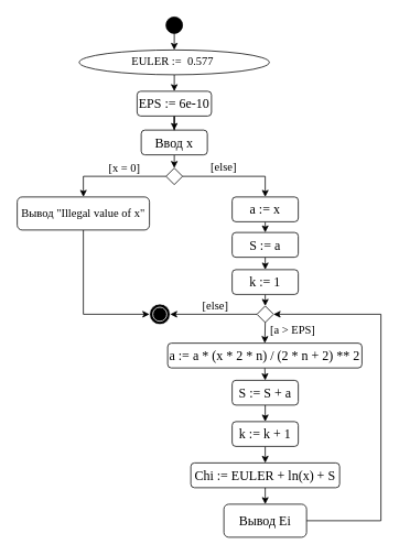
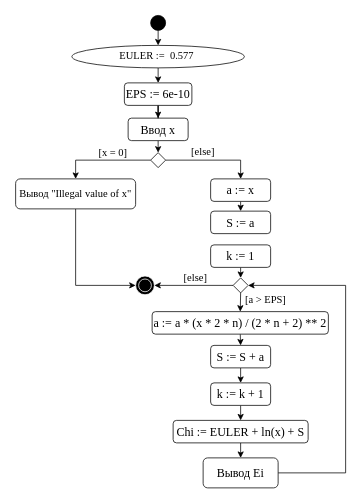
  <mxCell id="0" />
  <mxCell id="1" parent="0" />
  <mxCell id="2" style="edgeStyle=orthogonalEdgeStyle;rounded=0;orthogonalLoop=1;jettySize=auto;html=1;exitX=0.5;exitY=1;exitDx=0;exitDy=0;entryX=0.5;entryY=0;entryDx=0;entryDy=0;" edge="1" parent="1" source="3" target="5"><mxGeometry relative="1" as="geometry" /></mxCell>
  <mxCell id="3" value="" style="ellipse;whiteSpace=wrap;html=1;aspect=fixed;fillColor=#000000;" vertex="1" parent="1"><mxGeometry x="200" y="20" width="20" height="20" as="geometry" /></mxCell>
  <mxCell id="4" style="edgeStyle=orthogonalEdgeStyle;rounded=0;orthogonalLoop=1;jettySize=auto;html=1;exitX=0.5;exitY=1;exitDx=0;exitDy=0;entryX=0.5;entryY=0;entryDx=0;entryDy=0;" edge="1" parent="1" source="5" target="10"><mxGeometry relative="1" as="geometry" /></mxCell>
  <mxCell id="5" value="&lt;font style=&quot;font-size: 14px;&quot; face=&quot;Times New Roman&quot;&gt;&lt;span style=&quot;&quot;&gt;EULER :=&amp;nbsp;&lt;/span&gt; 0.577&amp;nbsp;&lt;/font&gt;" style="ellipse;whiteSpace=wrap;html=1;" vertex="1" parent="1"><mxGeometry x="95" y="60" width="230" height="30" as="geometry" /></mxCell>
  <mxCell id="6" style="edgeStyle=orthogonalEdgeStyle;rounded=0;orthogonalLoop=1;jettySize=auto;html=1;exitX=0;exitY=0.5;exitDx=0;exitDy=0;entryX=0.5;entryY=0;entryDx=0;entryDy=0;" edge="1" parent="1" source="8" target="14"><mxGeometry relative="1" as="geometry" /></mxCell>
  <mxCell id="7" value="" style="edgeStyle=orthogonalEdgeStyle;rounded=0;orthogonalLoop=1;jettySize=auto;html=1;" edge="1" parent="1" source="8" target="16"><mxGeometry relative="1" as="geometry" /></mxCell>
  <mxCell id="8" value="" style="rhombus;whiteSpace=wrap;html=1;" vertex="1" parent="1"><mxGeometry x="200" y="203" width="20" height="20" as="geometry" /></mxCell>
  <mxCell id="9" style="edgeStyle=orthogonalEdgeStyle;rounded=0;orthogonalLoop=1;jettySize=auto;html=1;exitX=0.5;exitY=1;exitDx=0;exitDy=0;" edge="1" parent="1" source="10" target="12"><mxGeometry relative="1" as="geometry" /></mxCell>
  <mxCell id="10" value="&lt;font face=&quot;Times New Roman&quot;&gt;&lt;span style=&quot;font-size: 16px;&quot;&gt;EPS := 6e-10&lt;/span&gt;&lt;/font&gt;" style="rounded=1;whiteSpace=wrap;html=1;" vertex="1" parent="1"><mxGeometry x="165" y="110" width="90" height="30" as="geometry" /></mxCell>
  <mxCell id="11" style="edgeStyle=orthogonalEdgeStyle;rounded=0;orthogonalLoop=1;jettySize=auto;html=1;exitX=0.5;exitY=1;exitDx=0;exitDy=0;entryX=0.5;entryY=0;entryDx=0;entryDy=0;" edge="1" parent="1" source="12" target="8"><mxGeometry relative="1" as="geometry" /></mxCell>
  <mxCell id="12" value="&lt;font style=&quot;font-size: 16px;&quot; face=&quot;Times New Roman&quot;&gt;Ввод x&lt;/font&gt;" style="rounded=1;whiteSpace=wrap;html=1;" vertex="1" parent="1"><mxGeometry x="170" y="157" width="80" height="30" as="geometry" /></mxCell>
  <mxCell id="13" style="edgeStyle=orthogonalEdgeStyle;rounded=0;orthogonalLoop=1;jettySize=auto;html=1;exitX=0.5;exitY=1;exitDx=0;exitDy=0;entryX=0.5;entryY=1;entryDx=0;entryDy=0;" edge="1" parent="1" source="14" target="33"><mxGeometry relative="1" as="geometry" /></mxCell>
  <mxCell id="14" value="&lt;font style=&quot;font-size: 14px;&quot; face=&quot;Times New Roman&quot;&gt;&lt;font style=&quot;font-size: 14px;&quot;&gt;Вывод &quot;&lt;/font&gt;Illegal value of x&lt;font style=&quot;font-size: 14px;&quot;&gt;&quot;&lt;/font&gt;&lt;/font&gt;" style="rounded=1;whiteSpace=wrap;html=1;" vertex="1" parent="1"><mxGeometry x="20" y="238" width="160" height="40" as="geometry" /></mxCell>
  <mxCell id="15" style="edgeStyle=orthogonalEdgeStyle;rounded=0;orthogonalLoop=1;jettySize=auto;html=1;exitX=0.5;exitY=1;exitDx=0;exitDy=0;entryX=0.5;entryY=0;entryDx=0;entryDy=0;" edge="1" parent="1" source="16" target="18"><mxGeometry relative="1" as="geometry" /></mxCell>
  <mxCell id="16" value="&lt;font face=&quot;Times New Roman&quot;&gt;&lt;span style=&quot;font-size: 16px;&quot;&gt;a := x&lt;/span&gt;&lt;/font&gt;" style="rounded=1;whiteSpace=wrap;html=1;" vertex="1" parent="1"><mxGeometry x="280" y="238" width="80" height="30" as="geometry" /></mxCell>
- <mxCell id="17" style="edgeStyle=orthogonalEdgeStyle;rounded=0;orthogonalLoop=1;jettySize=auto;html=1;exitX=0.5;exitY=1;exitDx=0;exitDy=0;entryX=0.5;entryY=0;entryDx=0;entryDy=0;" edge="1" parent="1" source="18" target="20"><mxGeometry relative="1" as="geometry" /></mxCell>
  <mxCell id="18" value="&lt;font face=&quot;Times New Roman&quot;&gt;&lt;span style=&quot;font-size: 16px;&quot;&gt;S := a&lt;/span&gt;&lt;/font&gt;" style="rounded=1;whiteSpace=wrap;html=1;" vertex="1" parent="1"><mxGeometry x="280" y="281" width="80" height="30" as="geometry" /></mxCell>
  <mxCell id="19" style="edgeStyle=orthogonalEdgeStyle;rounded=0;orthogonalLoop=1;jettySize=auto;html=1;exitX=0.5;exitY=1;exitDx=0;exitDy=0;entryX=0.5;entryY=0;entryDx=0;entryDy=0;" edge="1" parent="1" source="20" target="22"><mxGeometry relative="1" as="geometry" /></mxCell>
  <mxCell id="20" value="&lt;font face=&quot;Times New Roman&quot;&gt;&lt;span style=&quot;font-size: 16px;&quot;&gt;k := 1&lt;/span&gt;&lt;/font&gt;" style="rounded=1;whiteSpace=wrap;html=1;" vertex="1" parent="1"><mxGeometry x="280" y="326" width="80" height="30" as="geometry" /></mxCell>
  <mxCell id="21" style="edgeStyle=orthogonalEdgeStyle;rounded=0;orthogonalLoop=1;jettySize=auto;html=1;exitX=0;exitY=0.5;exitDx=0;exitDy=0;entryX=0.5;entryY=0;entryDx=0;entryDy=0;" edge="1" parent="1" source="22" target="33"><mxGeometry relative="1" as="geometry" /></mxCell>
  <mxCell id="22" value="" style="rhombus;whiteSpace=wrap;html=1;" vertex="1" parent="1"><mxGeometry x="310" y="370" width="20" height="20" as="geometry" /></mxCell>
  <mxCell id="23" style="edgeStyle=orthogonalEdgeStyle;rounded=0;orthogonalLoop=1;jettySize=auto;html=1;exitX=0.5;exitY=1;exitDx=0;exitDy=0;entryX=0.5;entryY=0;entryDx=0;entryDy=0;" edge="1" parent="1" source="24" target="26"><mxGeometry relative="1" as="geometry" /></mxCell>
  <mxCell id="24" value="&lt;font face=&quot;Times New Roman&quot;&gt;&lt;span style=&quot;font-size: 16px;&quot;&gt;a := a * (x * 2 * n) / (2 * n + 2) ** 2&lt;/span&gt;&lt;/font&gt;" style="rounded=1;whiteSpace=wrap;html=1;" vertex="1" parent="1"><mxGeometry x="202" y="415" width="235" height="30" as="geometry" /></mxCell>
  <mxCell id="25" style="edgeStyle=orthogonalEdgeStyle;rounded=0;orthogonalLoop=1;jettySize=auto;html=1;exitX=0.5;exitY=1;exitDx=0;exitDy=0;entryX=0.5;entryY=0;entryDx=0;entryDy=0;" edge="1" parent="1" source="26" target="28"><mxGeometry relative="1" as="geometry" /></mxCell>
  <mxCell id="26" value="&lt;font face=&quot;Times New Roman&quot;&gt;&lt;span style=&quot;font-size: 16px;&quot;&gt;S := S + a&lt;/span&gt;&lt;/font&gt;" style="rounded=1;whiteSpace=wrap;html=1;" vertex="1" parent="1"><mxGeometry x="280" y="460" width="80" height="30" as="geometry" /></mxCell>
  <mxCell id="27" style="edgeStyle=orthogonalEdgeStyle;rounded=0;orthogonalLoop=1;jettySize=auto;html=1;exitX=0.5;exitY=1;exitDx=0;exitDy=0;entryX=0.5;entryY=0;entryDx=0;entryDy=0;" edge="1" parent="1" source="28" target="32"><mxGeometry relative="1" as="geometry" /></mxCell>
  <mxCell id="28" value="&lt;font face=&quot;Times New Roman&quot;&gt;&lt;span style=&quot;font-size: 16px;&quot;&gt;k := k + 1&lt;/span&gt;&lt;/font&gt;" style="rounded=1;whiteSpace=wrap;html=1;" vertex="1" parent="1"><mxGeometry x="280" y="510" width="80" height="30" as="geometry" /></mxCell>
  <mxCell id="29" style="edgeStyle=orthogonalEdgeStyle;rounded=0;orthogonalLoop=1;jettySize=auto;html=1;exitX=1;exitY=0.5;exitDx=0;exitDy=0;entryX=1;entryY=0.5;entryDx=0;entryDy=0;" edge="1" parent="1" source="30" target="22"><mxGeometry relative="1" as="geometry"><Array as="points"><mxPoint x="460" y="630" /><mxPoint x="460" y="380" /></Array></mxGeometry></mxCell>
  <mxCell id="30" value="&lt;font style=&quot;font-size: 16px;&quot; face=&quot;Times New Roman&quot;&gt;Вывод Ei&lt;/font&gt;" style="rounded=1;whiteSpace=wrap;html=1;" vertex="1" parent="1"><mxGeometry x="270" y="610" width="100" height="40" as="geometry" /></mxCell>
  <mxCell id="31" style="edgeStyle=orthogonalEdgeStyle;rounded=0;orthogonalLoop=1;jettySize=auto;html=1;exitX=0.5;exitY=1;exitDx=0;exitDy=0;entryX=0.5;entryY=0;entryDx=0;entryDy=0;" edge="1" parent="1" source="32" target="30"><mxGeometry relative="1" as="geometry" /></mxCell>
  <mxCell id="32" value="&lt;font face=&quot;Times New Roman&quot;&gt;&lt;span style=&quot;font-size: 16px;&quot;&gt;Chi := EULER + ln(x) + S&lt;/span&gt;&lt;/font&gt;" style="rounded=1;whiteSpace=wrap;html=1;" vertex="1" parent="1"><mxGeometry x="230" y="560" width="180" height="30" as="geometry" /></mxCell>
  <mxCell id="33" value="" style="ellipse;shape=doubleEllipse;whiteSpace=wrap;html=1;aspect=fixed;fillColor=#000000;strokeColor=#ffffff;direction=south;" vertex="1" parent="1"><mxGeometry x="180" y="367.5" width="25" height="25" as="geometry" /></mxCell>
  <mxCell id="34" style="edgeStyle=orthogonalEdgeStyle;rounded=0;orthogonalLoop=1;jettySize=auto;html=1;exitX=0.5;exitY=1;exitDx=0;exitDy=0;entryX=0.5;entryY=0;entryDx=0;entryDy=0;" edge="1" parent="1" source="22" target="24"><mxGeometry relative="1" as="geometry" /></mxCell>
  <mxCell id="35" value="&lt;font style=&quot;font-size: 14px;&quot; face=&quot;Times New Roman&quot;&gt;[x = 0]&lt;/font&gt;" style="text;html=1;strokeColor=none;fillColor=none;align=center;verticalAlign=middle;whiteSpace=wrap;rounded=0;" vertex="1" parent="1"><mxGeometry x="120" y="189" width="60" height="30" as="geometry" /></mxCell>
  <mxCell id="36" value="&lt;font style=&quot;font-size: 14px;&quot; face=&quot;Times New Roman&quot;&gt;[else]&lt;/font&gt;" style="text;html=1;strokeColor=none;fillColor=none;align=center;verticalAlign=middle;whiteSpace=wrap;rounded=0;" vertex="1" parent="1"><mxGeometry x="240" y="187" width="60" height="30" as="geometry" /></mxCell>
  <mxCell id="37" value="&lt;font style=&quot;font-size: 14px;&quot; face=&quot;Times New Roman&quot;&gt;[else]&lt;/font&gt;" style="text;html=1;strokeColor=none;fillColor=none;align=center;verticalAlign=middle;whiteSpace=wrap;rounded=0;" vertex="1" parent="1"><mxGeometry x="230" y="356" width="60" height="30" as="geometry" /></mxCell>
  <mxCell id="38" value="&lt;font style=&quot;font-size: 14px;&quot; face=&quot;Times New Roman&quot;&gt;[a &amp;gt; EPS]&lt;/font&gt;" style="text;html=1;strokeColor=none;fillColor=none;align=center;verticalAlign=middle;whiteSpace=wrap;rounded=0;" vertex="1" parent="1"><mxGeometry x="317" y="385" width="73" height="30" as="geometry" /></mxCell>
